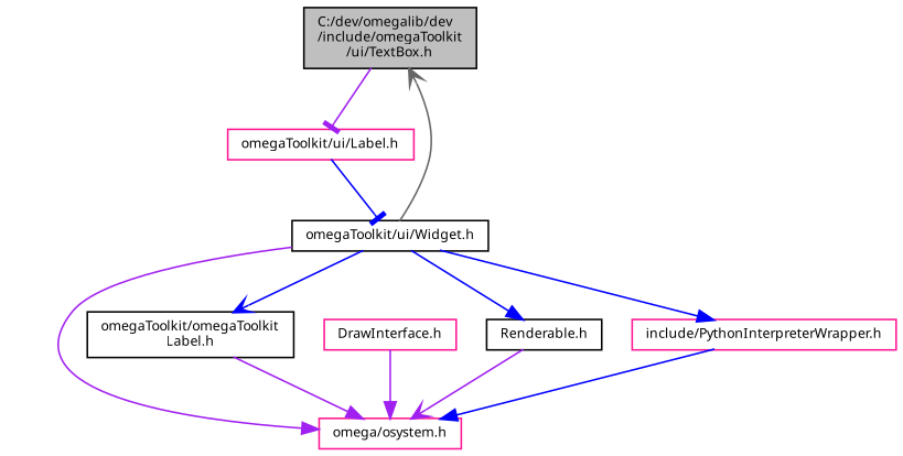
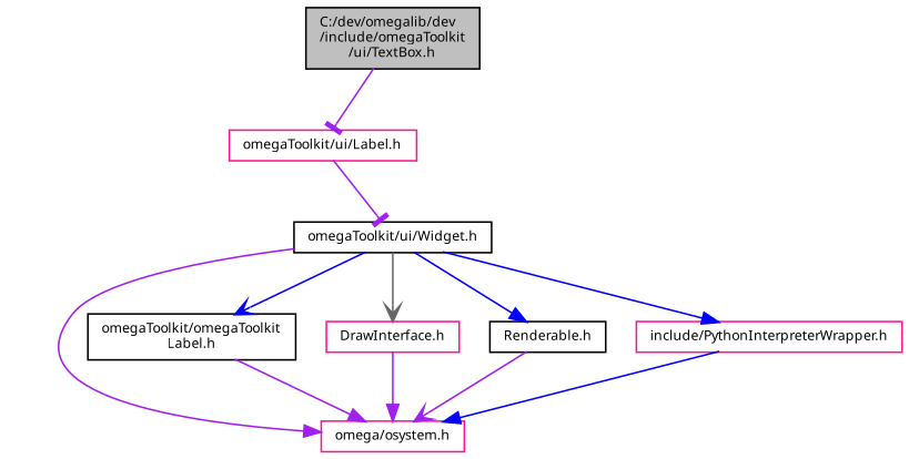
  digraph {
    node [color=black fontname="FreeSans.ttf" fontsize=8 shape=record]
    edge [arrowhead=normal color=purple fontname="FreeSans.ttf" fontsize=8 labelfontname="FreeSans.ttf" labelfontsize=8 style=solid]
    n1 [fillcolor=grey75 fontcolor=black height=0.2 label="C:/dev/omegalib/dev\l/include/omegaToolkit\l/ui/TextBox.h" style=filled width=0.4]
    n2 [color=deeppink height=0.2 label="omegaToolkit/ui/Label.h" width=0.4]
    n3 [height=0.2 label="omegaToolkit/ui/Widget.h" width=0.4]
    n4 [color=deeppink height=0.2 label="omega/osystem.h" width=0.4]
    n5 [height=0.2 label="omegaToolkit/omegaToolkit\lLabel.h" width=0.4]
    n6 [color=deeppink height=0.2 label="DrawInterface.h" width=0.4]
    n7 [height=0.2 label="Renderable.h" width=0.4]
    n8 [color=deeppink height=0.2 label="include/PythonInterpreterWrapper.h" width=0.4]
    n1 -> n2 [arrowhead=tee]
-   n2 -> n3 [arrowhead=tee color=blue]
+   n2 -> n3 [arrowhead=tee]
    n3 -> n4
    n3 -> n5 [arrowhead=vee color=blue]
-   n3 -> n1 [arrowhead=vee color=gray40]
+   n3 -> n6 [arrowhead=vee color=gray40]
    n3 -> n7 [color=blue]
    n3 -> n8 [color=blue]
    n5 -> n4
    n6 -> n4
    n7 -> n4 [arrowhead=vee]
    n8 -> n4 [color=blue]
  }
